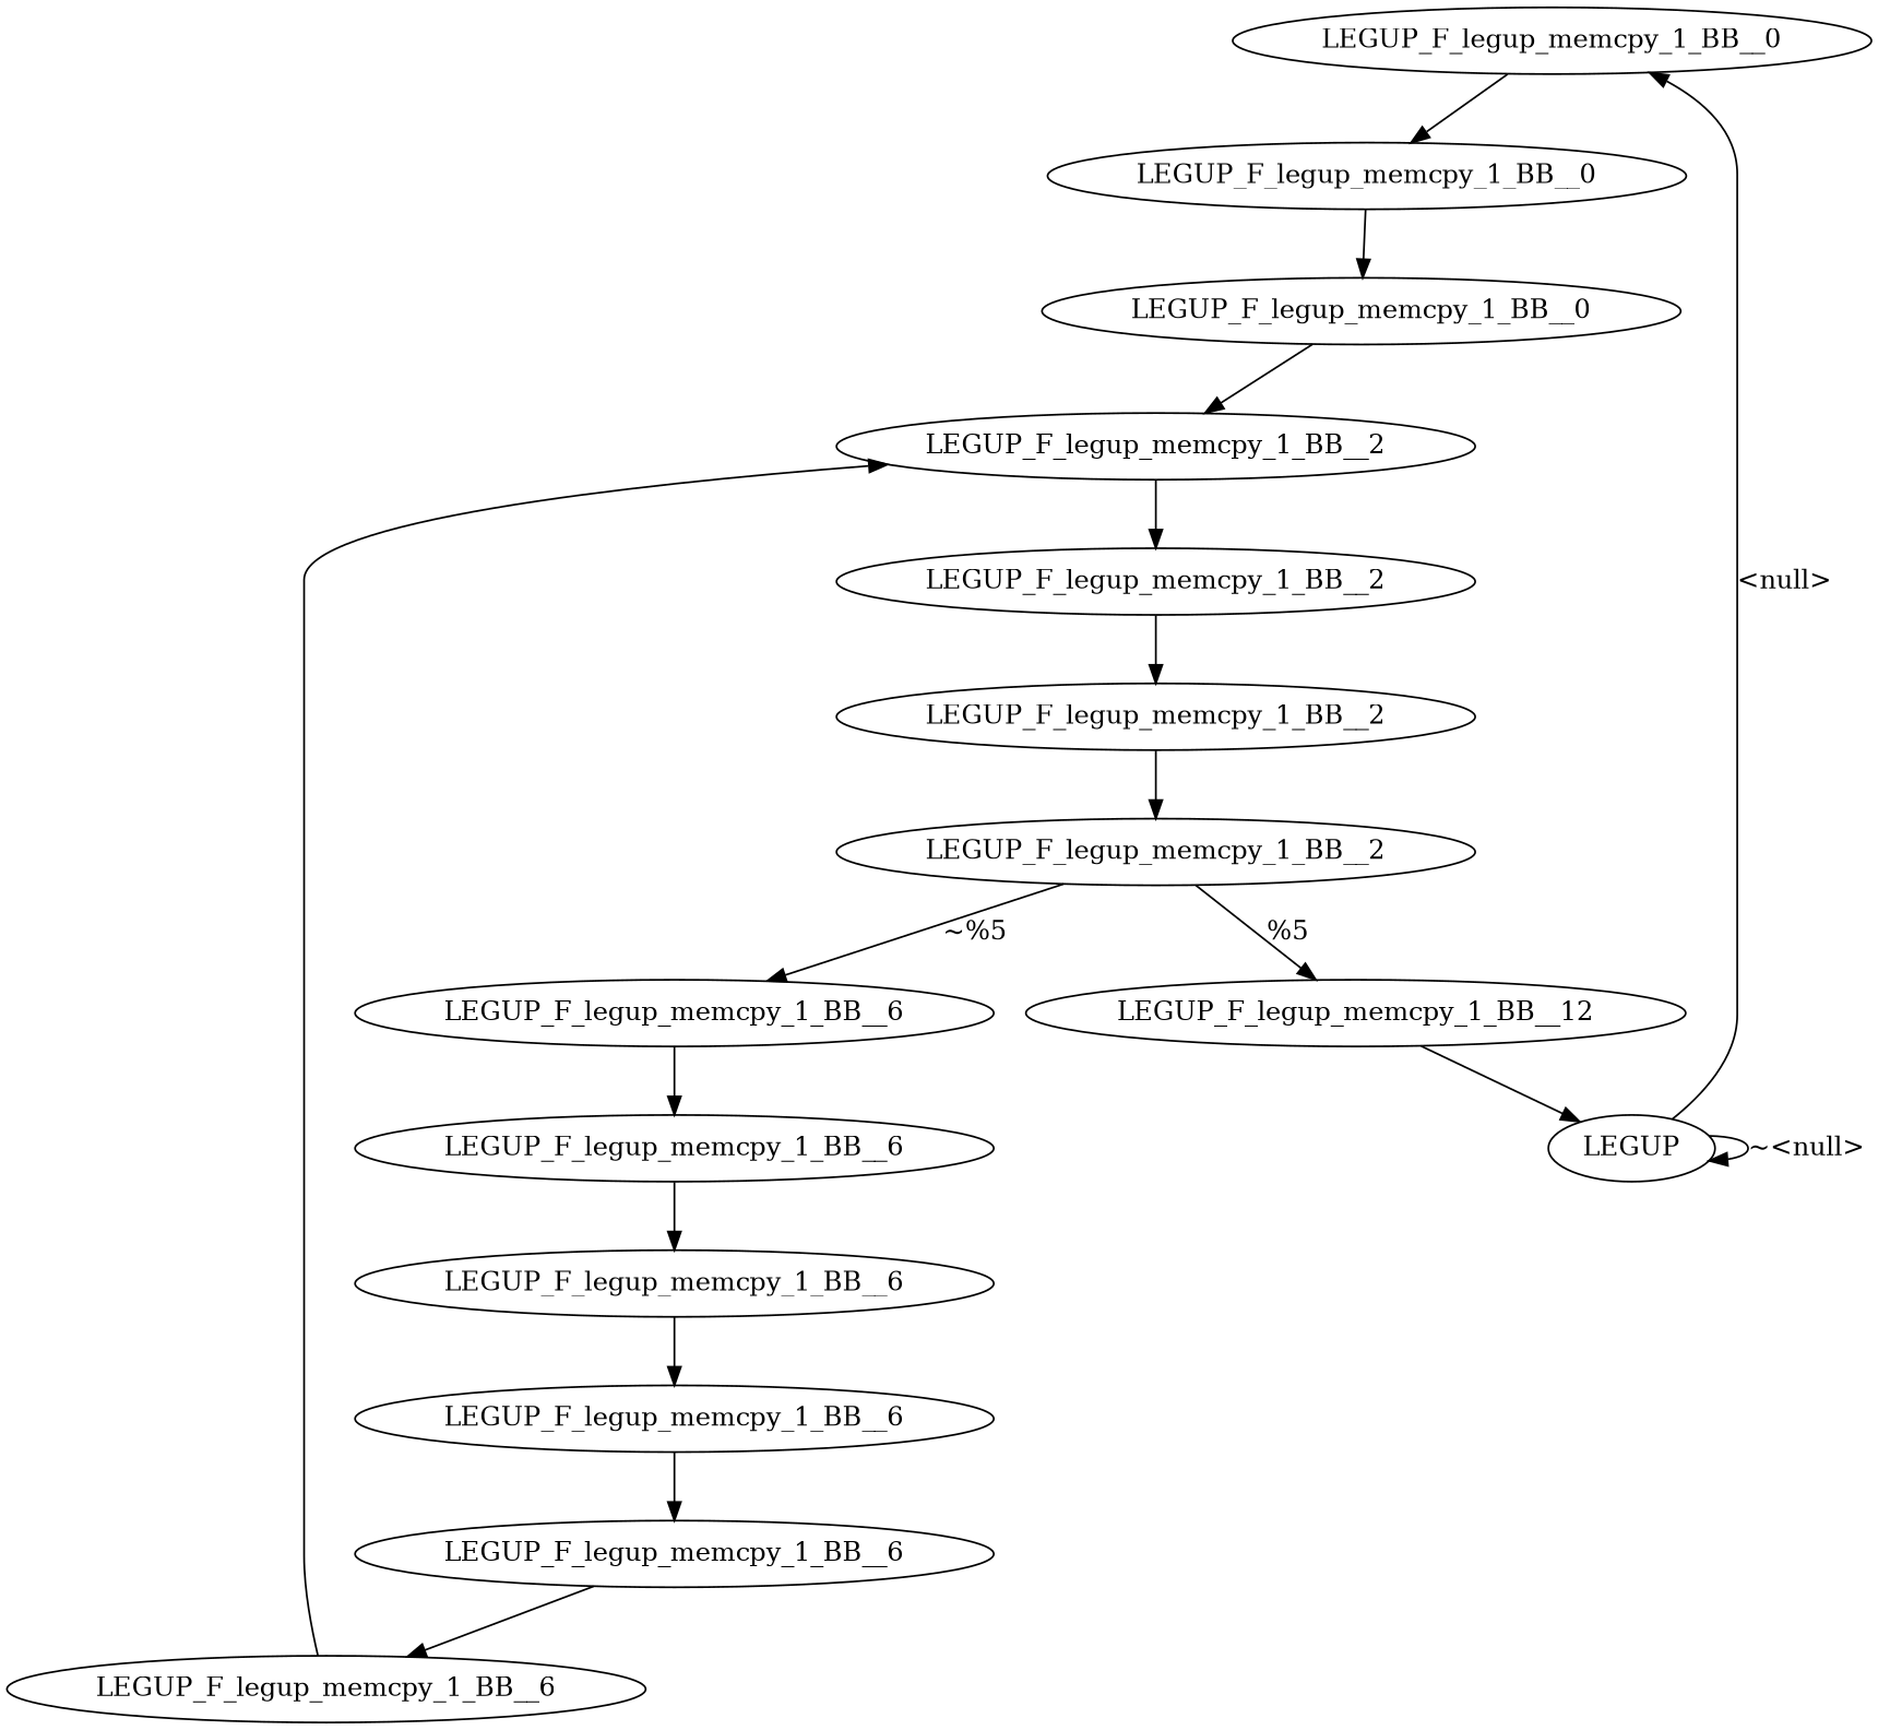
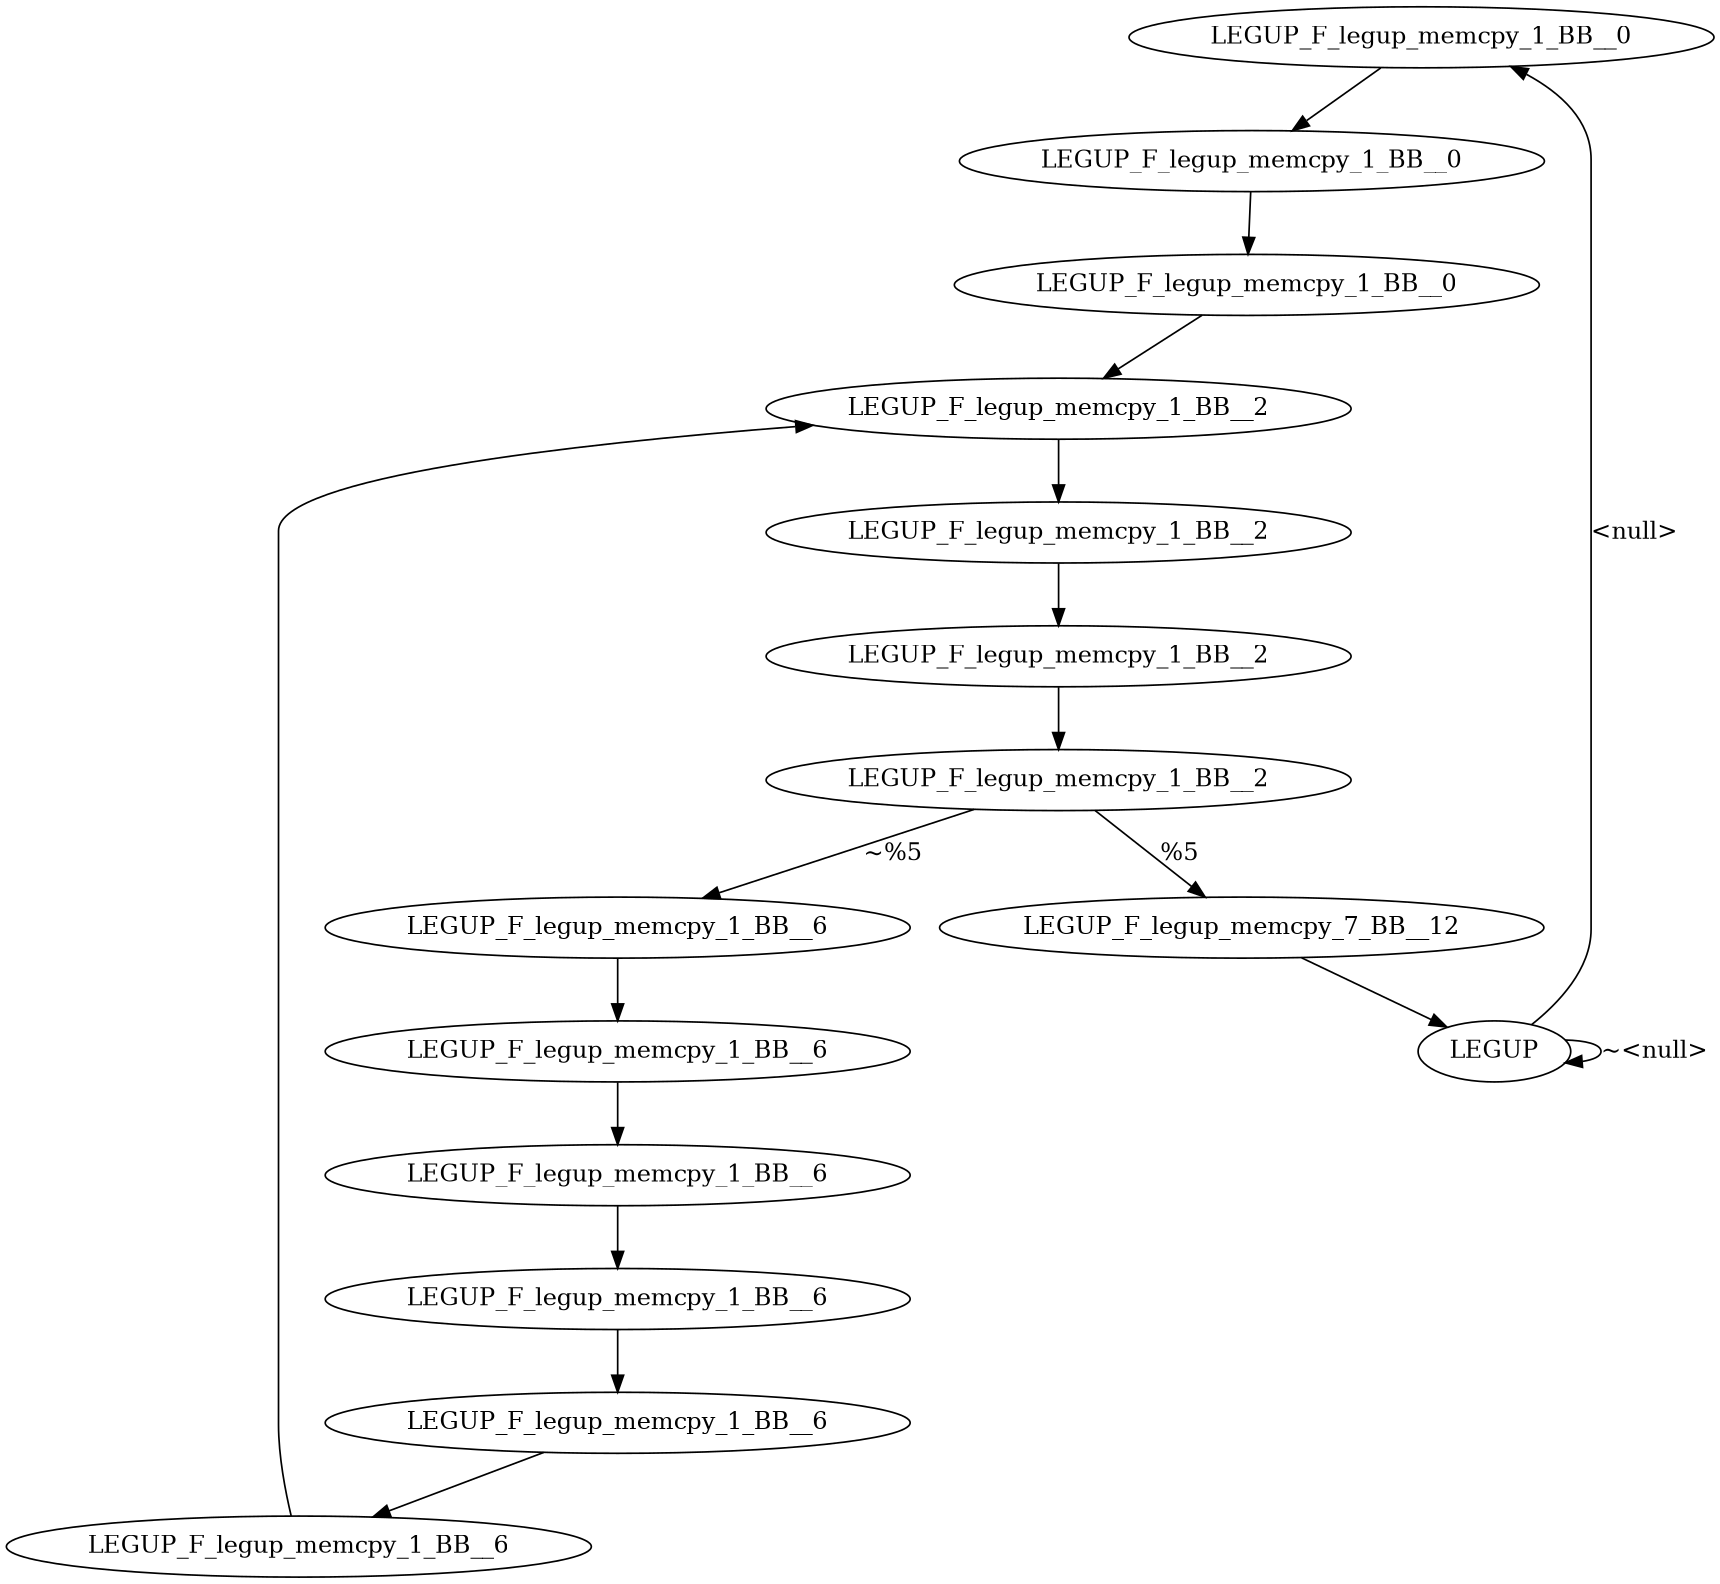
  digraph {
    n1 [label=LEGUP_F_legup_memcpy_1_BB__0]
    n2 [label=LEGUP_F_legup_memcpy_1_BB__0]
    n3 [label=LEGUP]
    n4 [label=LEGUP_F_legup_memcpy_1_BB__0]
    n5 [label=LEGUP_F_legup_memcpy_1_BB__2]
    n6 [label=LEGUP_F_legup_memcpy_1_BB__2]
    n7 [label=LEGUP_F_legup_memcpy_1_BB__2]
    n8 [label=LEGUP_F_legup_memcpy_1_BB__2]
-   n9 [label=LEGUP_F_legup_memcpy_1_BB__12]
+   n9 [label=LEGUP_F_legup_memcpy_7_BB__12]
    n10 [label=LEGUP_F_legup_memcpy_1_BB__6]
    n11 [label=LEGUP_F_legup_memcpy_1_BB__6]
    n12 [label=LEGUP_F_legup_memcpy_1_BB__6]
    n13 [label=LEGUP_F_legup_memcpy_1_BB__6]
    n14 [label=LEGUP_F_legup_memcpy_1_BB__6]
    n15 [label=LEGUP_F_legup_memcpy_1_BB__6]
    n1 -> n2
    n2 -> n4
    n3 -> n1 [label="<null>"]
    n3 -> n3 [label="~<null>"]
    n4 -> n5
    n5 -> n6
    n6 -> n7
    n7 -> n8
    n8 -> n9 [label="%5"]
    n8 -> n10 [label="~%5"]
    n9 -> n3
    n10 -> n11
    n11 -> n12
    n12 -> n13
    n13 -> n14
    n14 -> n15
    n15 -> n5
  }
